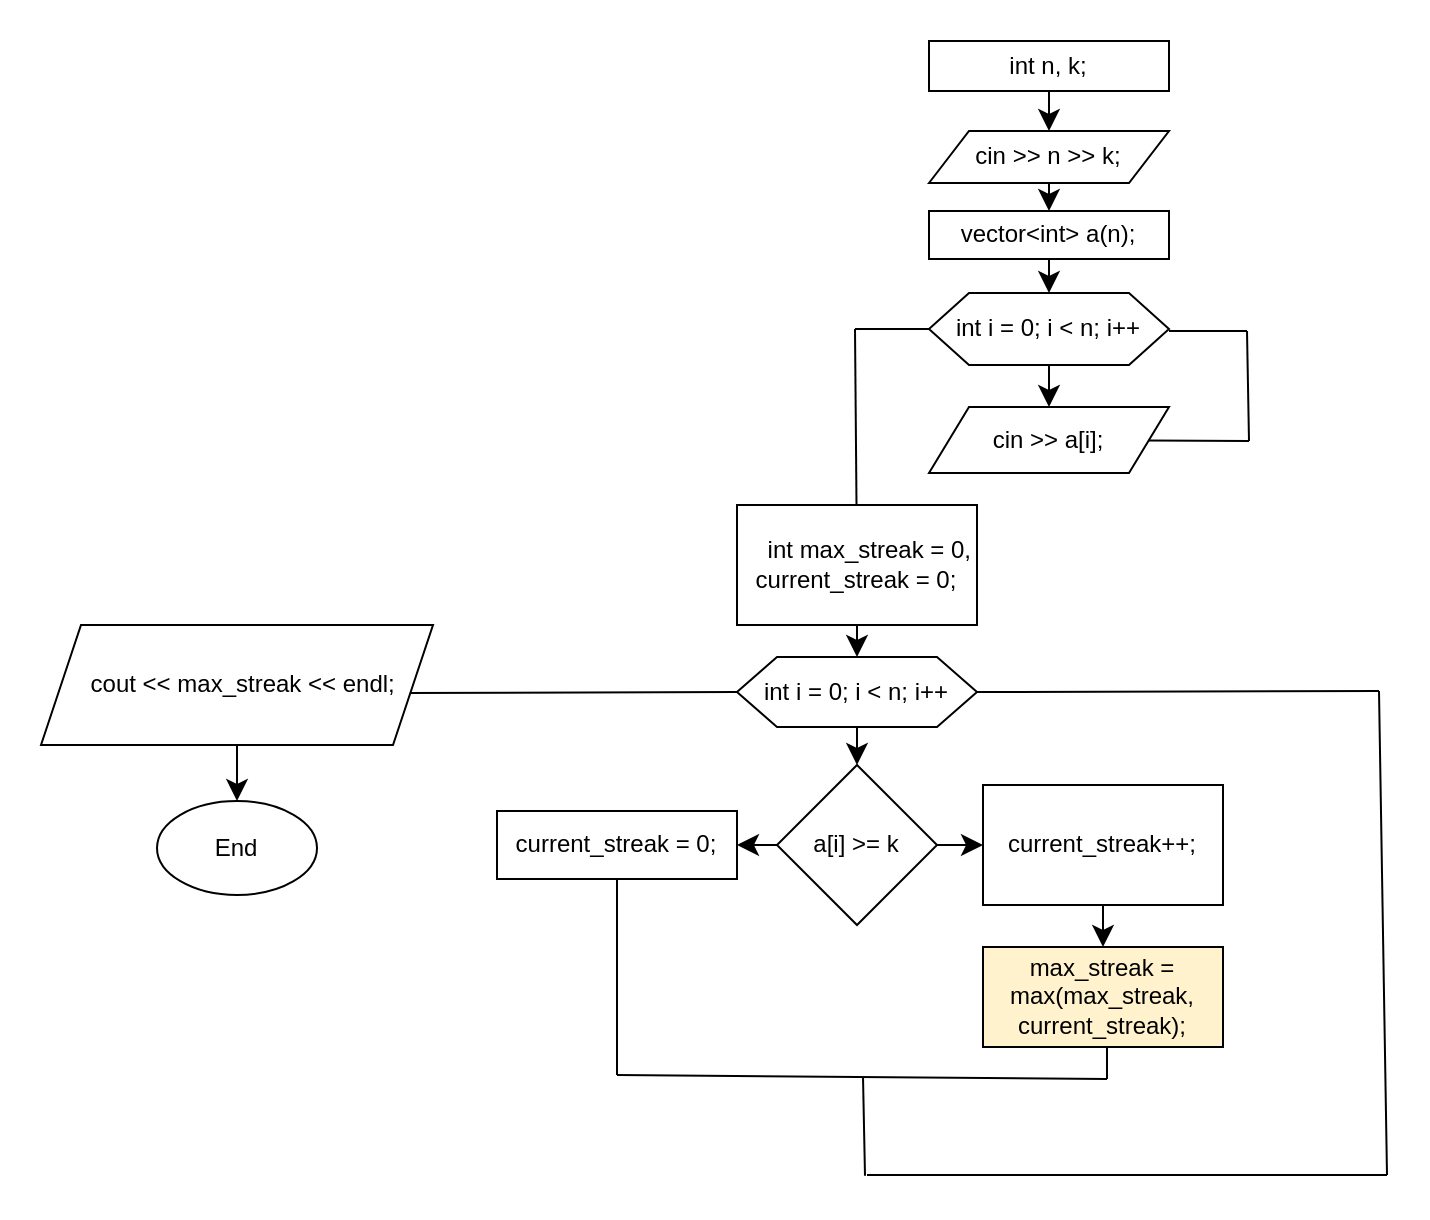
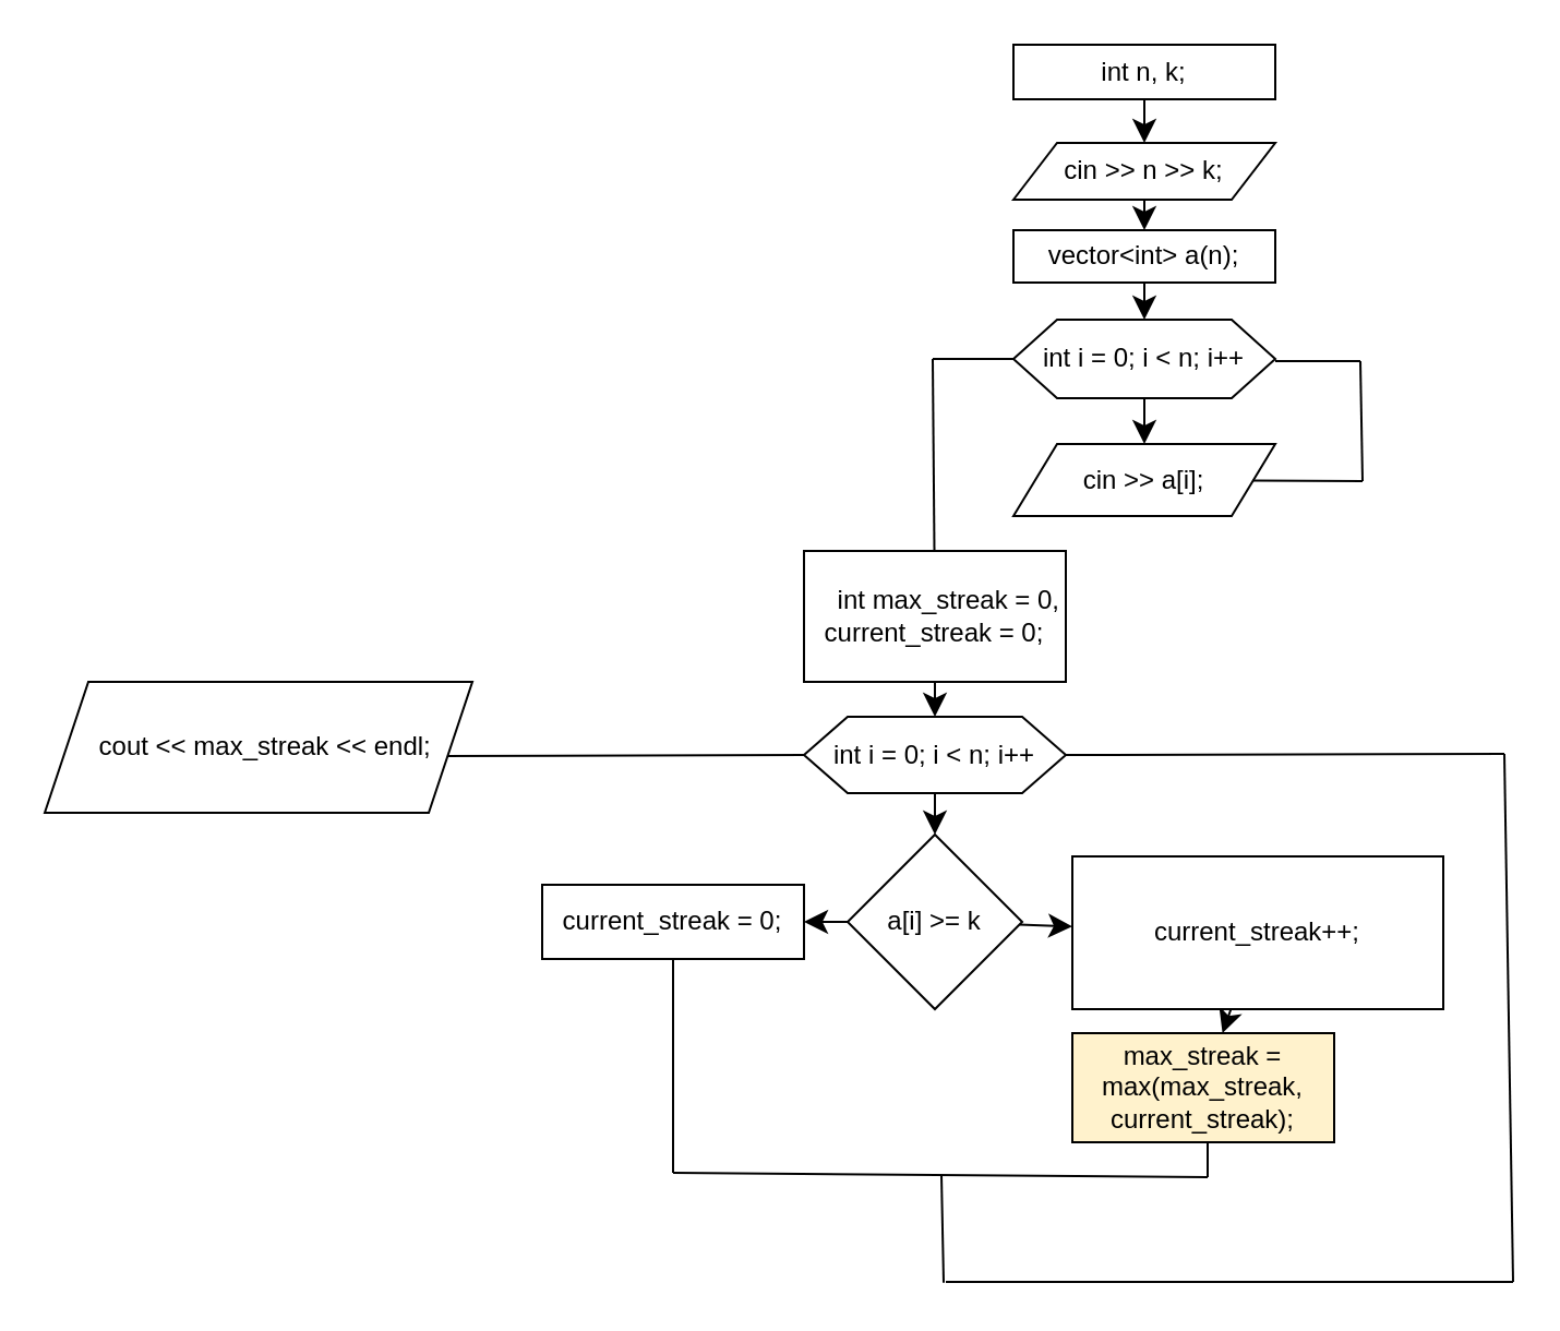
  <mxCell id="0" />
  <mxCell id="1" parent="0" />
  <mxCell id="2" value="" style="edgeStyle=none;curved=1;rounded=0;orthogonalLoop=1;jettySize=auto;html=1;fontSize=12;startSize=8;endSize=8;" edge="1" parent="1" source="3" target="5"><mxGeometry relative="1" as="geometry" /></mxCell>
  <mxCell id="3" value="int n, k;" style="whiteSpace=wrap;html=1;" vertex="1" parent="1"><mxGeometry x="464" y="20" width="120" height="25" as="geometry" /></mxCell>
  <mxCell id="4" value="" style="edgeStyle=none;curved=1;rounded=0;orthogonalLoop=1;jettySize=auto;html=1;fontSize=12;startSize=8;endSize=8;" edge="1" parent="1" source="5" target="7"><mxGeometry relative="1" as="geometry" /></mxCell>
  <mxCell id="5" value="cin &amp;gt;&amp;gt; n &amp;gt;&amp;gt; k;" style="shape=parallelogram;perimeter=parallelogramPerimeter;whiteSpace=wrap;html=1;fixedSize=1;" vertex="1" parent="1"><mxGeometry x="464" y="65" width="120" height="26" as="geometry" /></mxCell>
  <mxCell id="6" value="" style="edgeStyle=none;curved=1;rounded=0;orthogonalLoop=1;jettySize=auto;html=1;fontSize=12;startSize=8;endSize=8;" edge="1" parent="1" source="7" target="9"><mxGeometry relative="1" as="geometry" /></mxCell>
  <mxCell id="7" value="vector&amp;lt;int&amp;gt; a(n);" style="whiteSpace=wrap;html=1;" vertex="1" parent="1"><mxGeometry x="464" y="105" width="120" height="24" as="geometry" /></mxCell>
  <mxCell id="8" value="" style="edgeStyle=none;curved=1;rounded=0;orthogonalLoop=1;jettySize=auto;html=1;fontSize=12;startSize=8;endSize=8;" edge="1" parent="1" source="9" target="10"><mxGeometry relative="1" as="geometry" /></mxCell>
  <mxCell id="9" value="int i = 0; i &amp;lt; n; i++" style="shape=hexagon;perimeter=hexagonPerimeter2;whiteSpace=wrap;html=1;fixedSize=1;" vertex="1" parent="1"><mxGeometry x="464" y="146" width="120" height="36" as="geometry" /></mxCell>
  <mxCell id="10" value="cin &amp;gt;&amp;gt; a[i];" style="shape=parallelogram;perimeter=parallelogramPerimeter;whiteSpace=wrap;html=1;fixedSize=1;" vertex="1" parent="1"><mxGeometry x="464" y="203" width="120" height="33" as="geometry" /></mxCell>
  <mxCell id="11" value="" style="endArrow=none;html=1;rounded=0;fontSize=12;startSize=8;endSize=8;curved=1;" edge="1" parent="1"><mxGeometry width="50" height="50" relative="1" as="geometry"><mxPoint x="584" y="165" as="sourcePoint" /><mxPoint x="623" y="165" as="targetPoint" /></mxGeometry></mxCell>
  <mxCell id="12" value="" style="endArrow=none;html=1;rounded=0;fontSize=12;startSize=8;endSize=8;curved=1;" edge="1" parent="1"><mxGeometry width="50" height="50" relative="1" as="geometry"><mxPoint x="623" y="165" as="sourcePoint" /><mxPoint x="624" y="220" as="targetPoint" /></mxGeometry></mxCell>
  <mxCell id="13" value="" style="endArrow=none;html=1;rounded=0;fontSize=12;startSize=8;endSize=8;curved=1;" edge="1" parent="1" source="10"><mxGeometry width="50" height="50" relative="1" as="geometry"><mxPoint x="558" y="235" as="sourcePoint" /><mxPoint x="624" y="220" as="targetPoint" /></mxGeometry></mxCell>
  <mxCell id="14" value="" style="endArrow=none;html=1;rounded=0;fontSize=12;startSize=8;endSize=8;curved=1;entryX=0;entryY=0.5;entryDx=0;entryDy=0;" edge="1" parent="1" target="9"><mxGeometry width="50" height="50" relative="1" as="geometry"><mxPoint x="427" y="164" as="sourcePoint" /><mxPoint x="530" y="177" as="targetPoint" /></mxGeometry></mxCell>
  <mxCell id="15" value="" style="endArrow=none;html=1;rounded=0;fontSize=12;startSize=8;endSize=8;curved=1;" edge="1" parent="1" target="17"><mxGeometry width="50" height="50" relative="1" as="geometry"><mxPoint x="427" y="164" as="sourcePoint" /><mxPoint x="427" y="243" as="targetPoint" /></mxGeometry></mxCell>
  <mxCell id="16" value="" style="edgeStyle=none;curved=1;rounded=0;orthogonalLoop=1;jettySize=auto;html=1;fontSize=12;startSize=8;endSize=8;" edge="1" parent="1" source="17" target="19"><mxGeometry relative="1" as="geometry" /></mxCell>
  <mxCell id="17" value="&lt;div&gt;&amp;nbsp; &amp;nbsp; int max_streak = 0, current_streak = 0;&lt;/div&gt;" style="rounded=0;whiteSpace=wrap;html=1;" vertex="1" parent="1"><mxGeometry x="368" y="252" width="120" height="60" as="geometry" /></mxCell>
  <mxCell id="18" value="" style="edgeStyle=none;curved=1;rounded=0;orthogonalLoop=1;jettySize=auto;html=1;fontSize=12;startSize=8;endSize=8;" edge="1" parent="1" source="19" target="22"><mxGeometry relative="1" as="geometry" /></mxCell>
  <mxCell id="19" value="int i = 0; i &amp;lt; n; i++" style="shape=hexagon;perimeter=hexagonPerimeter2;whiteSpace=wrap;html=1;fixedSize=1;rounded=0;" vertex="1" parent="1"><mxGeometry x="368" y="328" width="120" height="35" as="geometry" /></mxCell>
  <mxCell id="20" value="" style="edgeStyle=none;curved=1;rounded=0;orthogonalLoop=1;jettySize=auto;html=1;fontSize=12;startSize=8;endSize=8;" edge="1" parent="1" source="22" target="24"><mxGeometry relative="1" as="geometry" /></mxCell>
  <mxCell id="21" value="" style="edgeStyle=none;curved=1;rounded=0;orthogonalLoop=1;jettySize=auto;html=1;fontSize=12;startSize=8;endSize=8;" edge="1" parent="1" source="22" target="26"><mxGeometry relative="1" as="geometry" /></mxCell>
  <mxCell id="22" value="a[i] &amp;gt;= k" style="rhombus;whiteSpace=wrap;html=1;rounded=0;" vertex="1" parent="1"><mxGeometry x="388" y="382" width="80" height="80" as="geometry" /></mxCell>
  <mxCell id="23" value="" style="edgeStyle=none;curved=1;rounded=0;orthogonalLoop=1;jettySize=auto;html=1;fontSize=12;startSize=8;endSize=8;" edge="1" parent="1" source="24" target="25"><mxGeometry relative="1" as="geometry" /></mxCell>
- <mxCell id="24" value="current_streak++;" style="whiteSpace=wrap;html=1;rounded=0;" vertex="1" parent="1"><mxGeometry x="491" y="392" width="120" height="60" as="geometry" /></mxCell>
+ <mxCell id="24" value="current_streak++;" style="whiteSpace=wrap;html=1;rounded=0;" vertex="1" parent="1"><mxGeometry x="491" y="392" width="170" height="70" as="geometry" /></mxCell>
  <mxCell id="25" value="max_streak = max(max_streak, current_streak);" style="whiteSpace=wrap;html=1;rounded=0;fillColor=#fff2cc;" vertex="1" parent="1"><mxGeometry x="491" y="473" width="120" height="50" as="geometry" /></mxCell>
  <mxCell id="26" value="current_streak = 0;" style="whiteSpace=wrap;html=1;rounded=0;" vertex="1" parent="1"><mxGeometry x="248" y="405" width="120" height="34" as="geometry" /></mxCell>
  <mxCell id="27" value="" style="endArrow=none;html=1;rounded=0;fontSize=12;startSize=8;endSize=8;curved=1;entryX=0.5;entryY=1;entryDx=0;entryDy=0;" edge="1" parent="1" target="26"><mxGeometry width="50" height="50" relative="1" as="geometry"><mxPoint x="308" y="537" as="sourcePoint" /><mxPoint x="531" y="450" as="targetPoint" /></mxGeometry></mxCell>
  <mxCell id="28" value="" style="endArrow=none;html=1;rounded=0;fontSize=12;startSize=8;endSize=8;curved=1;entryX=0.5;entryY=1;entryDx=0;entryDy=0;" edge="1" parent="1"><mxGeometry width="50" height="50" relative="1" as="geometry"><mxPoint x="553" y="539" as="sourcePoint" /><mxPoint x="553" y="523" as="targetPoint" /></mxGeometry></mxCell>
  <mxCell id="29" value="" style="endArrow=none;html=1;rounded=0;fontSize=12;startSize=8;endSize=8;curved=1;" edge="1" parent="1"><mxGeometry width="50" height="50" relative="1" as="geometry"><mxPoint x="553" y="539" as="sourcePoint" /><mxPoint x="308" y="537" as="targetPoint" /></mxGeometry></mxCell>
  <mxCell id="30" value="" style="endArrow=none;html=1;rounded=0;fontSize=12;startSize=8;endSize=8;curved=1;" edge="1" parent="1"><mxGeometry width="50" height="50" relative="1" as="geometry"><mxPoint x="432" y="587.356" as="sourcePoint" /><mxPoint x="431" y="538" as="targetPoint" /></mxGeometry></mxCell>
  <mxCell id="31" value="" style="endArrow=none;html=1;rounded=0;fontSize=12;startSize=8;endSize=8;curved=1;" edge="1" parent="1"><mxGeometry width="50" height="50" relative="1" as="geometry"><mxPoint x="433" y="587" as="sourcePoint" /><mxPoint x="693" y="587" as="targetPoint" /></mxGeometry></mxCell>
  <mxCell id="32" value="" style="endArrow=none;html=1;rounded=0;fontSize=12;startSize=8;endSize=8;curved=1;" edge="1" parent="1"><mxGeometry width="50" height="50" relative="1" as="geometry"><mxPoint x="693" y="587" as="sourcePoint" /><mxPoint x="689" y="345" as="targetPoint" /></mxGeometry></mxCell>
  <mxCell id="33" value="" style="endArrow=none;html=1;rounded=0;fontSize=12;startSize=8;endSize=8;curved=1;entryX=1;entryY=0.5;entryDx=0;entryDy=0;" edge="1" parent="1" target="19"><mxGeometry width="50" height="50" relative="1" as="geometry"><mxPoint x="689" y="345" as="sourcePoint" /><mxPoint x="668" y="408" as="targetPoint" /></mxGeometry></mxCell>
  <mxCell id="34" value="" style="endArrow=none;html=1;rounded=0;fontSize=12;startSize=8;endSize=8;curved=1;entryX=0;entryY=0.5;entryDx=0;entryDy=0;" edge="1" parent="1" target="19"><mxGeometry width="50" height="50" relative="1" as="geometry"><mxPoint x="202" y="346" as="sourcePoint" /><mxPoint x="403" y="367" as="targetPoint" /></mxGeometry></mxCell>
- <mxCell id="35" value="" style="edgeStyle=none;curved=1;rounded=0;orthogonalLoop=1;jettySize=auto;html=1;fontSize=12;startSize=8;endSize=8;" edge="1" parent="1" source="36" target="37"><mxGeometry relative="1" as="geometry" /></mxCell>
  <mxCell id="36" value="&lt;div&gt;&amp;nbsp; cout &amp;lt;&amp;lt; max_streak &amp;lt;&amp;lt; endl;&lt;/div&gt;" style="shape=parallelogram;perimeter=parallelogramPerimeter;whiteSpace=wrap;html=1;fixedSize=1;" vertex="1" parent="1"><mxGeometry x="20" y="312" width="196" height="60" as="geometry" /></mxCell>
- <mxCell id="37" value="End" style="ellipse;whiteSpace=wrap;html=1;" vertex="1" parent="1"><mxGeometry x="78" y="400" width="80" height="47" as="geometry" /></mxCell>
